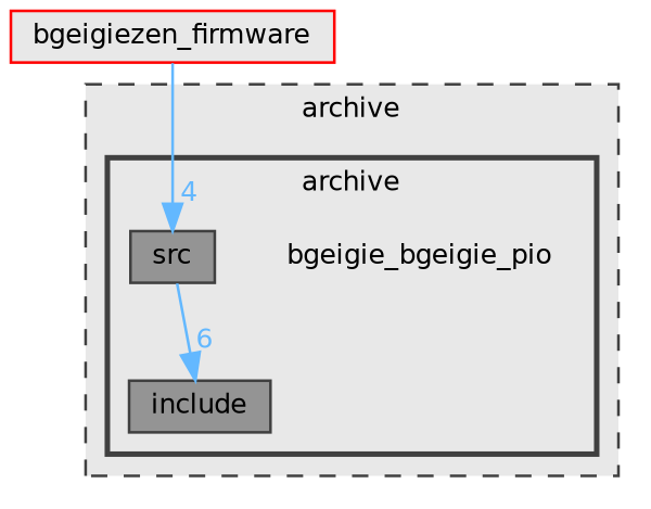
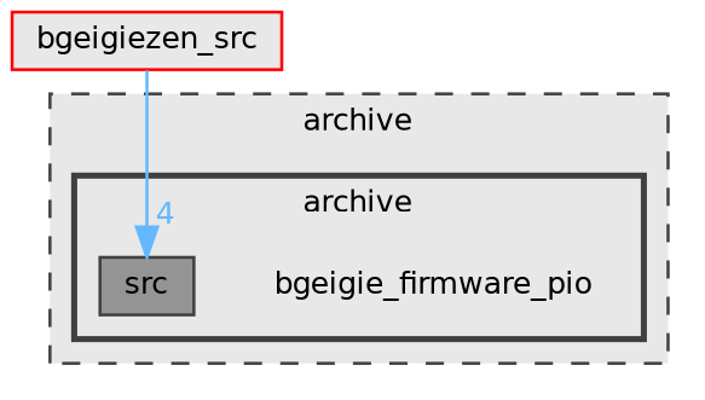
  digraph {
    compound=true
    node [fontname=Helvetica fontsize=10 shape=box color=grey25 fillcolor="#949494" style=filled]
    edge [color=steelblue1 fontcolor=steelblue1 fontname=Helvetica fontsize=10 labeldistance=1.5 labelfontname=Helvetica labelfontsize=10]
-   n1 [height=0.2 label=bgeigie_bgeigie_pio shape=plaintext width=0.4 color="" fillcolor="" style=""]
-   n2 [height=0.2 label=include width=0.4]
+   n1 [height=0.2 label=bgeigie_firmware_pio shape=plaintext width=0.4 color="" fillcolor="" style=""]
    n3 [height=0.2 label=src width=0.4]
-   n4 [color=red fillcolor="#e8e8e8" height=0.2 label=bgeigiezen_firmware width=0.4]
+   n4 [color=red fillcolor="#e8e8e8" height=0.2 label=bgeigiezen_src width=0.4]
    subgraph cluster_1 {
      bgcolor="#e8e8e8"
      fontname=Helvetica
      fontsize=10
      label=archive
      pencolor=grey25
      style="filled,dashed"
      subgraph cluster_2 {
        bgcolor="#e8e8e8"
        fontname=Helvetica
        fontsize=10
        label=archive
        pencolor=grey25
        style="filled,bold"
        n1
-       n2
        n3
      }
    }
-   n3 -> n2 [headlabel=6]
    n4 -> n3 [headlabel=4]
  }
